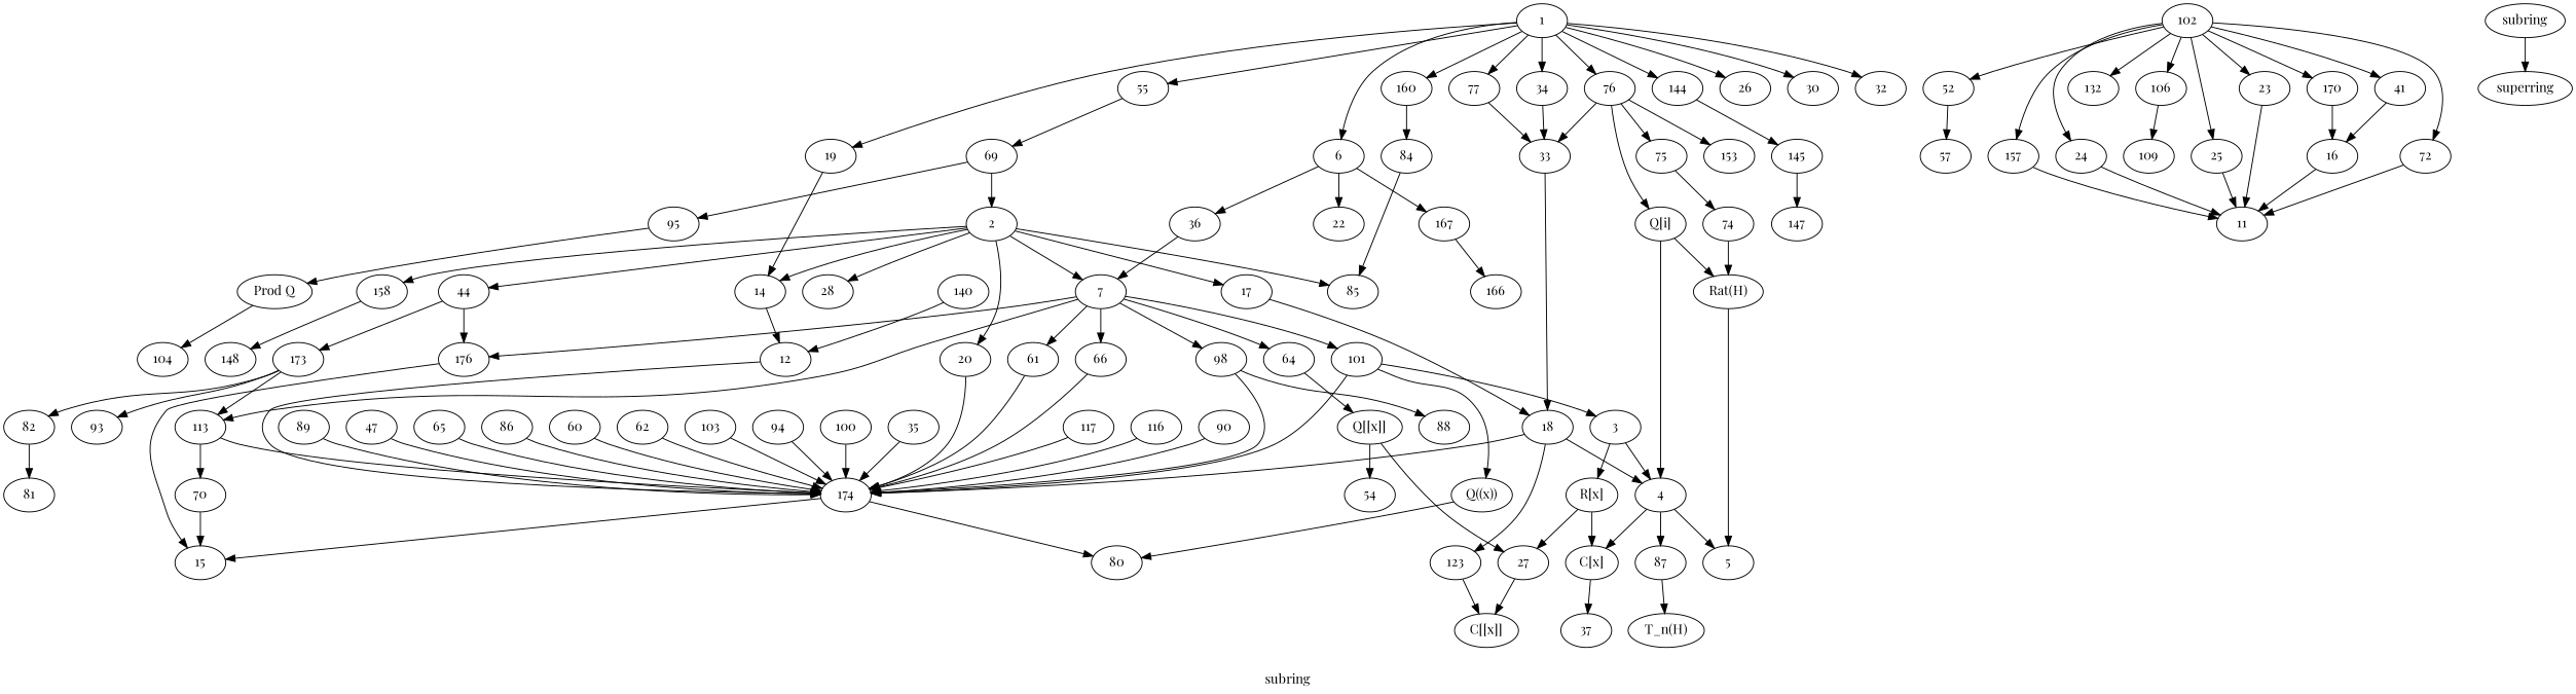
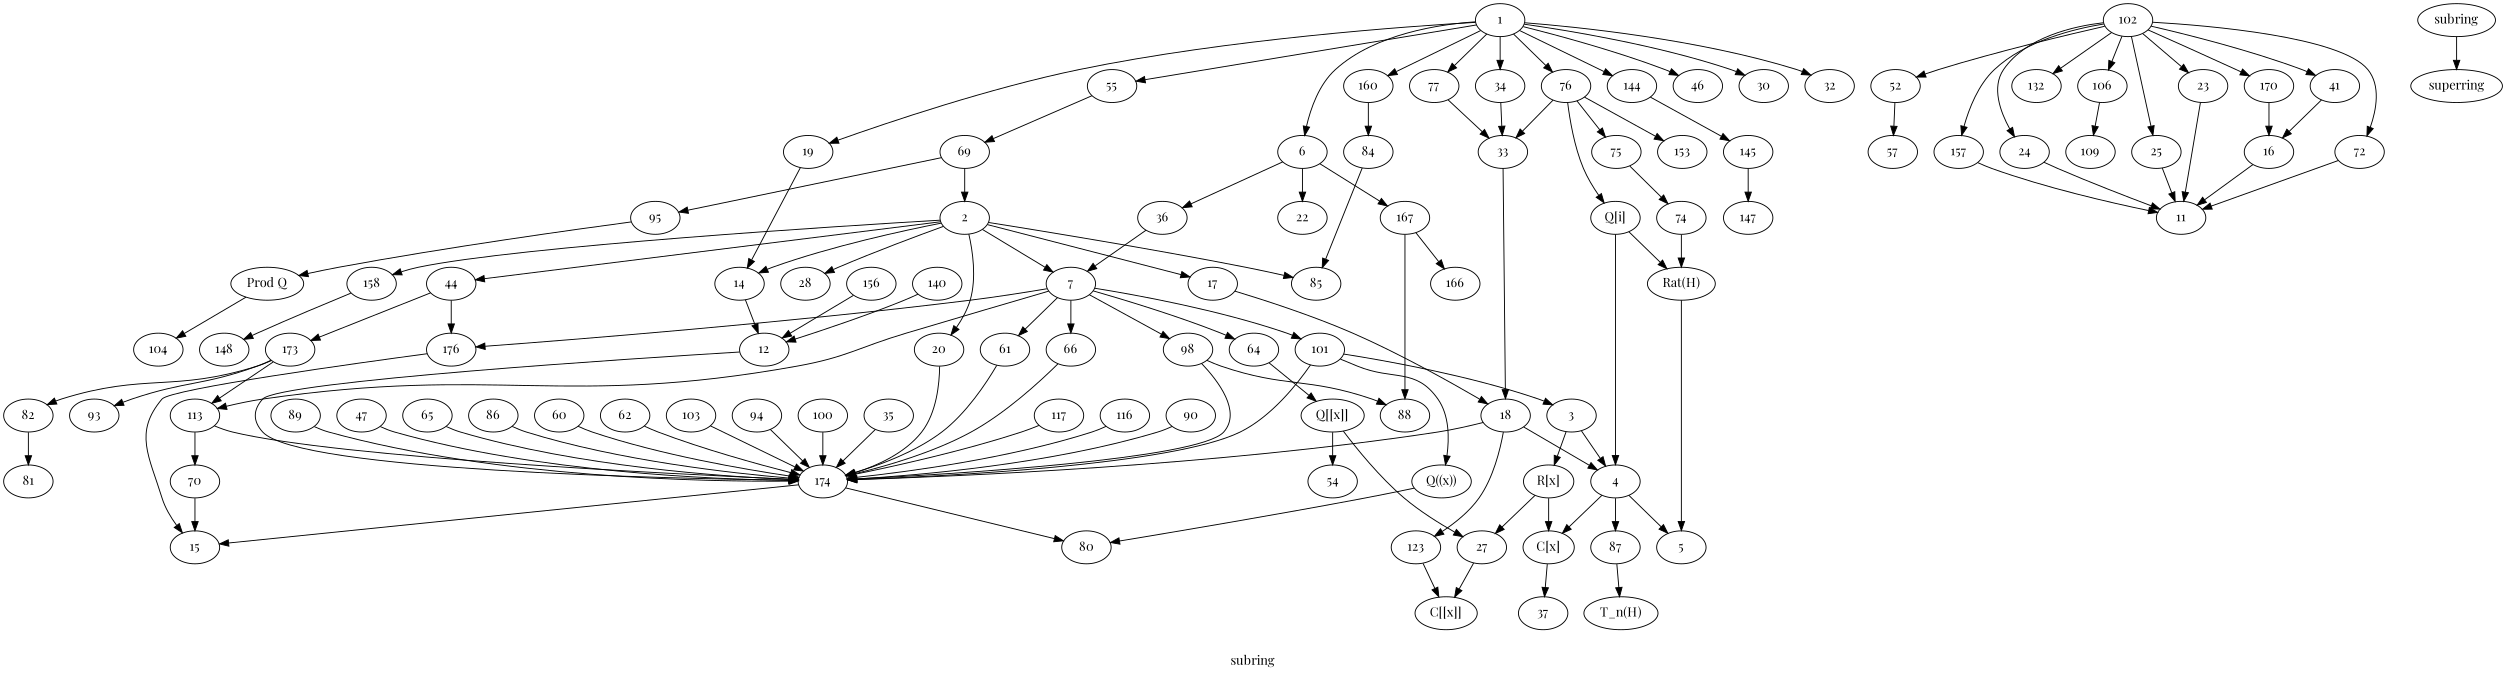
  digraph {
    fontname="Playfair Display"
    label=subring
    node [fontname="Playfair Display"]
    edge [fontname="Playfair Display"]
    1
    6
    34
    76
    77
    144
    55
    160
    19
-   26
+   26 [label=46]
    30
    32
    36
    167
    22
    33
    75
    153
    "Q[i]"
    145
    69
    84
    14
    2
    7
    44
    158
    85
    17
    20
    28
    64
    98
    101
    176
    n36 [label=113]
    61
    66
    12
    173
    148
    18
    174
    3
    4
    "R[x]"
    5
    87
    "C[x]"
    27
    "T_n(H)"
    37
    88
    166
    "Q[[x]]"
    "Q((x))"
    15
    70
    80
    "C[[x]]"
    41
    16
    11
    82
    93
    52
    57
    54
    72
    74
    "Rat(H)"
    81
    102
    132
    170
    106
    157
    24
    25
    23
    109
    123
    subring
    superring
    147
    95
    "\Prod Q"
    104
+   156
    140
    117
    116
    90
    89
    47
    65
    86
    60
    62
    103
    94
    100
    35
    1 -> 6
    1 -> 34
    1 -> 76
    1 -> 77
    1 -> 144
    1 -> 55
    1 -> 160
    1 -> 19
    1 -> 26
    1 -> 30
    1 -> 32
    6 -> 36
    6 -> 167
    6 -> 22
    34 -> 33
    76 -> 33
    76 -> 75
    76 -> 153
    76 -> "Q[i]"
    77 -> 33
    144 -> 145
    55 -> 69
    160 -> 84
    19 -> 14
    36 -> 7
+   167 -> 88
    167 -> 166
    33 -> 18
    75 -> 74
    "Q[i]" -> 4
    "Q[i]" -> "Rat(H)"
    145 -> 147
    69 -> 2
    69 -> 95
    84 -> 85
    14 -> 12
    2 -> 14
    2 -> 7
    2 -> 44
    2 -> 158
    2 -> 85
    2 -> 17
    2 -> 20
    2 -> 28
    7 -> 64
    7 -> 98
    7 -> 101
    7 -> 176
    7 -> n36
    7 -> 61
    7 -> 66
    44 -> 176
    44 -> 173
    158 -> 148
    17 -> 18
    20 -> 174
    64 -> "Q[[x]]"
    98 -> 174
    98 -> 88
    101 -> 174
    101 -> 3
    101 -> "Q((x))"
    176 -> 15
    n36 -> 174
    n36 -> 70
    61 -> 174
    66 -> 174
    12 -> 174
    173 -> n36
    173 -> 82
    173 -> 93
    18 -> 174
    18 -> 4
    18 -> 123
    174 -> 15
    174 -> 80
    3 -> 4
    3 -> "R[x]"
    4 -> 5
    4 -> 87
    4 -> "C[x]"
    "R[x]" -> "C[x]"
    "R[x]" -> 27
    87 -> "T_n(H)"
    "C[x]" -> 37
    27 -> "C[[x]]"
    "Q[[x]]" -> 27
    "Q[[x]]" -> 54
    "Q((x))" -> 80
    70 -> 15
    41 -> 16
    16 -> 11
    82 -> 81
    52 -> 57
    72 -> 11
    74 -> "Rat(H)"
    "Rat(H)" -> 5
    102 -> 41
    102 -> 52
    102 -> 72
    102 -> 132
    102 -> 170
    102 -> 106
    102 -> 157
    102 -> 24
    102 -> 25
    102 -> 23
    170 -> 16
    106 -> 109
    157 -> 11
    24 -> 11
    25 -> 11
    23 -> 11
    123 -> "C[[x]]"
    subring -> superring
    95 -> "\Prod Q"
    "\Prod Q" -> 104
+   156 -> 12
    140 -> 12
    117 -> 174
    116 -> 174
    90 -> 174
    89 -> 174
    47 -> 174
    65 -> 174
    86 -> 174
    60 -> 174
    62 -> 174
    103 -> 174
    94 -> 174
    100 -> 174
    35 -> 174
  }
